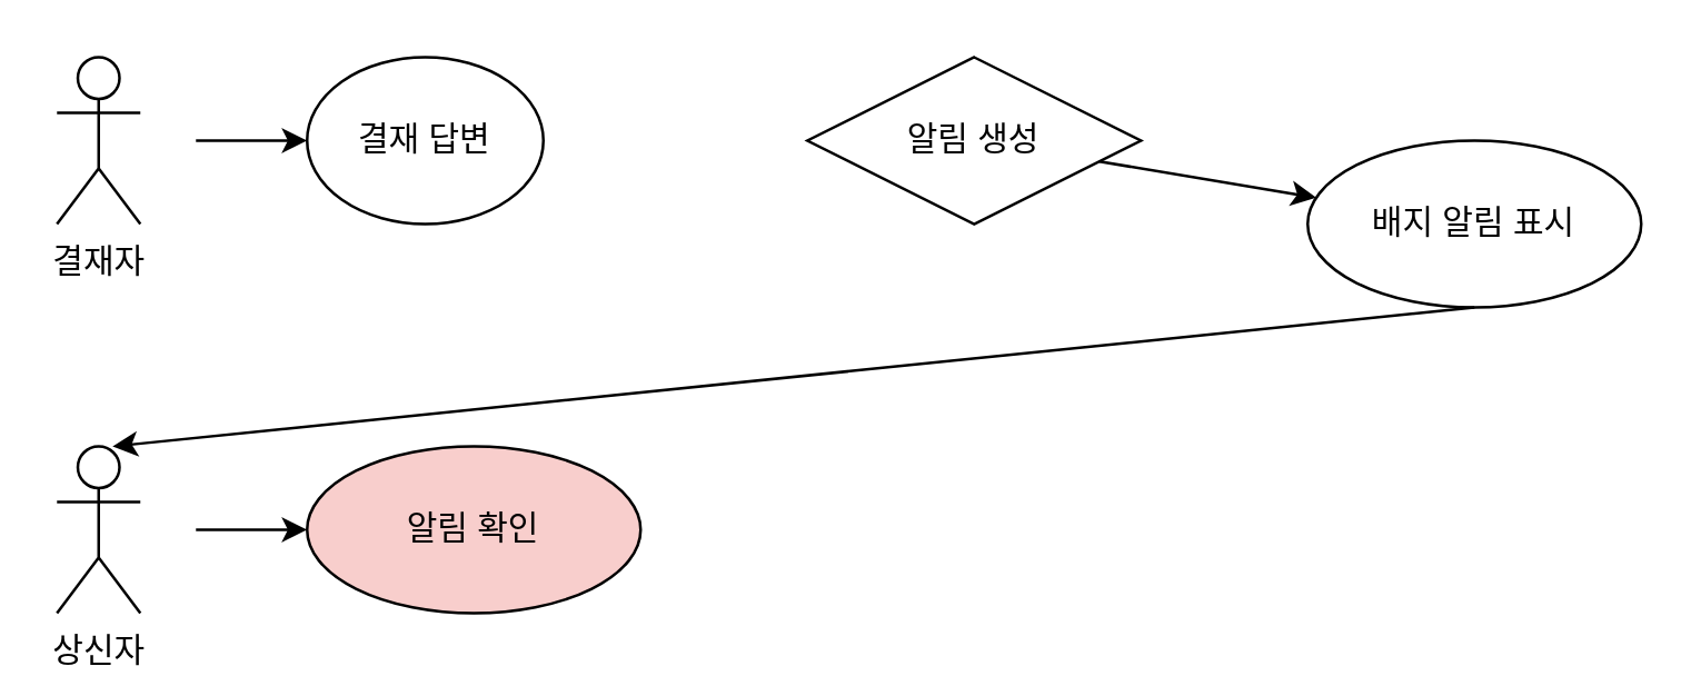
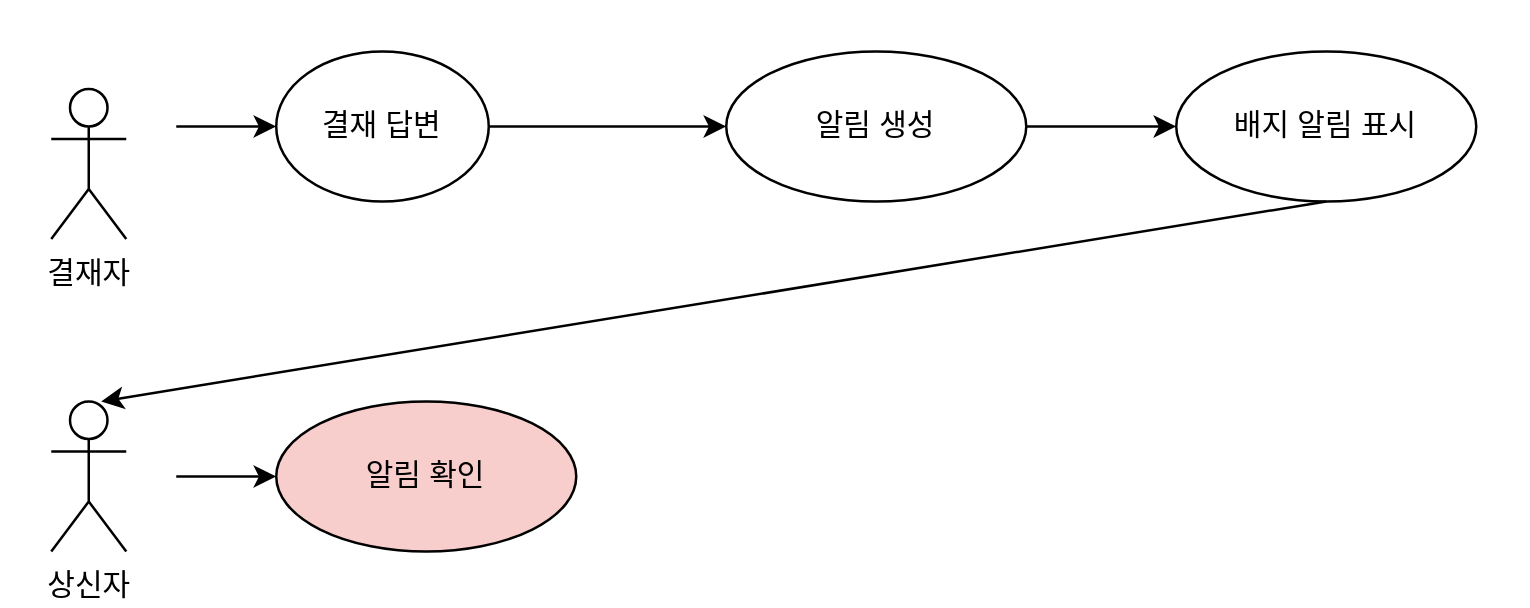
  <mxCell id="0" />
  <mxCell id="1" parent="0" />
  <mxCell id="2" value="결재 답변" style="ellipse;whiteSpace=wrap;html=1;" vertex="1" parent="1"><mxGeometry x="110" y="20" width="85" height="60" as="geometry" /></mxCell>
- <mxCell id="3" value="알림 생성" style="rhombus;whiteSpace=wrap;html=1;" vertex="1" parent="1"><mxGeometry x="290" y="20" width="120" height="60" as="geometry" /></mxCell>
+ <mxCell id="3" value="알림 생성" style="ellipse;whiteSpace=wrap;html=1;" vertex="1" parent="1"><mxGeometry x="290" y="20" width="120" height="60" as="geometry" /></mxCell>
  <mxCell id="4" value="알림 확인" style="ellipse;whiteSpace=wrap;html=1;fillColor=#f8cecc;" vertex="1" parent="1"><mxGeometry x="110" y="160" width="120" height="60" as="geometry" /></mxCell>
- <mxCell id="5" value="배지 알림 표시" style="ellipse;whiteSpace=wrap;html=1;" vertex="1" parent="1"><mxGeometry x="470" y="50" width="120" height="60" as="geometry" /></mxCell>
+ <mxCell id="5" value="배지 알림 표시" style="ellipse;whiteSpace=wrap;html=1;" vertex="1" parent="1"><mxGeometry x="470" y="20" width="120" height="60" as="geometry" /></mxCell>
  <mxCell id="6" edge="1" parent="1" target="2"><mxGeometry relative="1" as="geometry"><mxPoint x="70" y="50" as="sourcePoint" /></mxGeometry></mxCell>
+ <mxCell id="7" edge="1" parent="1" source="2" target="3"><mxGeometry relative="1" as="geometry" /></mxCell>
  <mxCell id="8" edge="1" parent="1" target="4"><mxGeometry relative="1" as="geometry"><mxPoint x="70" y="190" as="sourcePoint" /></mxGeometry></mxCell>
  <mxCell id="9" edge="1" parent="1" source="3" target="5"><mxGeometry relative="1" as="geometry" /></mxCell>
  <mxCell id="10" style="entryX=0.5;entryY=0;entryDx=0;entryDy=0;exitX=0.5;exitY=1;exitDx=0;exitDy=0;" edge="1" parent="1" source="5"><mxGeometry relative="1" as="geometry"><mxPoint x="530" y="90" as="sourcePoint" /><mxPoint x="40" y="160" as="targetPoint" /></mxGeometry></mxCell>
- <mxCell id="11" value="결재자" style="shape=umlActor;verticalLabelPosition=bottom;verticalAlign=top;html=1;outlineConnect=0;" vertex="1" parent="1"><mxGeometry x="20" y="20" width="30" height="60" as="geometry" /></mxCell>
+ <mxCell id="11" value="결재자" style="shape=umlActor;verticalLabelPosition=bottom;verticalAlign=top;html=1;outlineConnect=0;" vertex="1" parent="1"><mxGeometry x="20" y="35" width="30" height="60" as="geometry" /></mxCell>
  <mxCell id="12" value="상신자" style="shape=umlActor;verticalLabelPosition=bottom;verticalAlign=top;html=1;outlineConnect=0;" vertex="1" parent="1"><mxGeometry x="20" y="160" width="30" height="60" as="geometry" /></mxCell>
